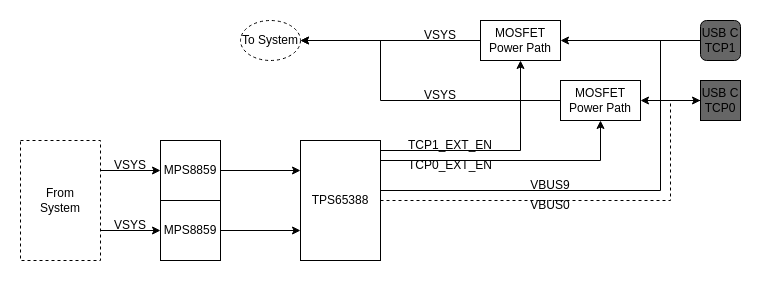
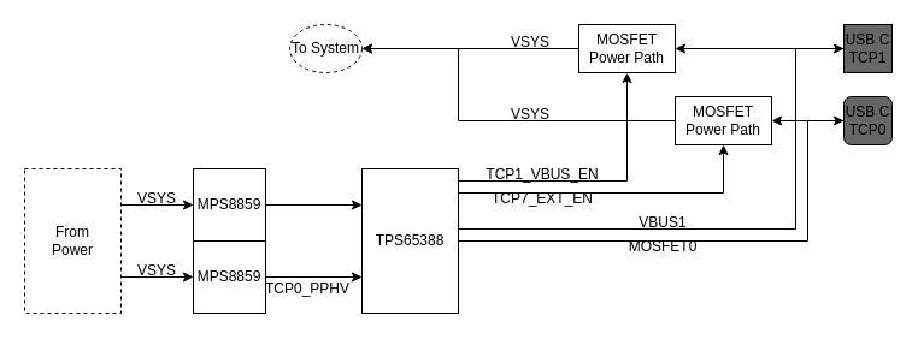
  <mxCell id="0" />
  <mxCell id="1" parent="0" />
  <mxCell id="2" style="edgeStyle=orthogonalEdgeStyle;html=1;exitX=1;exitY=0;exitDx=0;exitDy=10;exitPerimeter=0;entryX=0.5;entryY=1;entryDx=0;entryDy=0;rounded=0;" edge="1" parent="1" source="6" target="10"><mxGeometry relative="1" as="geometry" /></mxCell>
  <mxCell id="3" style="edgeStyle=orthogonalEdgeStyle;html=1;exitX=1;exitY=0;exitDx=0;exitDy=20;exitPerimeter=0;entryX=0.5;entryY=1;entryDx=0;entryDy=0;rounded=0;" edge="1" parent="1" source="6" target="8"><mxGeometry relative="1" as="geometry" /></mxCell>
- <mxCell id="4" style="edgeStyle=orthogonalEdgeStyle;html=1;exitX=1;exitY=0;exitDx=0;exitDy=50;exitPerimeter=0;entryX=0;entryY=0.5;entryDx=0;entryDy=0;rounded=0;endArrow=none;" edge="1" parent="1" source="6" target="14"><mxGeometry relative="1" as="geometry"><Array as="points"><mxPoint x="660" y="190" /><mxPoint x="660" y="40" /></Array></mxGeometry></mxCell>
- <mxCell id="5" style="edgeStyle=orthogonalEdgeStyle;html=1;exitX=1;exitY=0;exitDx=0;exitDy=60;exitPerimeter=0;entryX=0;entryY=0.5;entryDx=0;entryDy=0;rounded=0;dashed=1;" edge="1" parent="1" source="6" target="12"><mxGeometry relative="1" as="geometry"><Array as="points"><mxPoint x="670" y="200" /><mxPoint x="670" y="100" /></Array></mxGeometry></mxCell>
+ <mxCell id="4" style="edgeStyle=orthogonalEdgeStyle;html=1;exitX=1;exitY=0;exitDx=0;exitDy=50;exitPerimeter=0;entryX=0;entryY=0.5;entryDx=0;entryDy=0;rounded=0;" edge="1" parent="1" source="6" target="14"><mxGeometry relative="1" as="geometry"><Array as="points"><mxPoint x="660" y="190" /><mxPoint x="660" y="40" /></Array></mxGeometry></mxCell>
+ <mxCell id="5" style="edgeStyle=orthogonalEdgeStyle;html=1;exitX=1;exitY=0;exitDx=0;exitDy=60;exitPerimeter=0;entryX=0;entryY=0.5;entryDx=0;entryDy=0;rounded=0;" edge="1" parent="1" source="6" target="12"><mxGeometry relative="1" as="geometry"><Array as="points"><mxPoint x="670" y="200" /><mxPoint x="670" y="100" /></Array></mxGeometry></mxCell>
  <mxCell id="6" value="TPS65388" style="rounded=0;whiteSpace=wrap;html=1;points=[[1,0,0,0,10],[1,0,0,0,20],[1,0,0,0,30],[1,0,0,0,40],[1,0,0,0,50],[1,0,0,0,60],[1,0,0,0,70],[1,0,0,0,80],[1,0,0,0,90],[1,0,0,0,100],[1,0,0,0,110],[0,0,0,0,10],[0,0,0,0,20],[0,0,0,0,30],[0,0,0,0,40],[0,0,0,0,50],[0,0,0,0,60],[0,0,0,0,70],[0,0,0,0,80],[0,0,0,0,90],[0,0,0,0,100],[0,0,0,0,110],[0,0,0,10,0],[0,0,0,20,0],[0,0,0,30,0],[0,0,0,40,0],[0,0,0,50,0],[0,0,0,60,0],[0,0,0,70,0],[0,1,0,10,0],[0,1,0,20,0],[0,1,0,30,0],[0,1,0,40,0],[0,1,0,50,0],[0,1,0,60,0],[0,1,0,70,0]];" vertex="1" parent="1"><mxGeometry x="300" y="140" width="80" height="120" as="geometry" /></mxCell>
  <mxCell id="7" style="edgeStyle=orthogonalEdgeStyle;html=1;exitX=0;exitY=0.5;exitDx=0;exitDy=0;entryX=1;entryY=0.5;entryDx=0;entryDy=0;rounded=0;" edge="1" parent="1" source="8" target="15"><mxGeometry relative="1" as="geometry"><Array as="points"><mxPoint x="380" y="100" /><mxPoint x="380" y="40" /></Array></mxGeometry></mxCell>
  <mxCell id="8" value="MOSFET&lt;br style=&quot;border-color: var(--border-color);&quot;&gt;Power Path" style="rounded=0;whiteSpace=wrap;html=1;" vertex="1" parent="1"><mxGeometry x="560" y="80" width="80" height="40" as="geometry" /></mxCell>
  <mxCell id="9" style="edgeStyle=orthogonalEdgeStyle;html=1;exitX=0;exitY=0.5;exitDx=0;exitDy=0;entryX=1;entryY=0.5;entryDx=0;entryDy=0;rounded=0;" edge="1" parent="1" source="10" target="15"><mxGeometry relative="1" as="geometry" /></mxCell>
  <mxCell id="10" value="MOSFET&lt;br&gt;Power Path" style="rounded=0;whiteSpace=wrap;html=1;" vertex="1" parent="1"><mxGeometry x="480" y="20" width="80" height="40" as="geometry" /></mxCell>
  <mxCell id="11" style="edgeStyle=orthogonalEdgeStyle;html=1;exitX=0;exitY=0.5;exitDx=0;exitDy=0;entryX=1;entryY=0.5;entryDx=0;entryDy=0;" edge="1" parent="1" source="12" target="8"><mxGeometry relative="1" as="geometry" /></mxCell>
- <mxCell id="12" value="USB C&lt;br&gt;TCP0" style="rounded=0;whiteSpace=wrap;html=1;fillColor=#666666;" vertex="1" parent="1"><mxGeometry x="700" y="80" width="40" height="40" as="geometry" /></mxCell>
+ <mxCell id="12" value="USB C&lt;br&gt;TCP0" style="whiteSpace=wrap;html=1;fillColor=#666666;rounded=1;" vertex="1" parent="1"><mxGeometry x="700" y="80" width="40" height="40" as="geometry" /></mxCell>
  <mxCell id="13" style="edgeStyle=orthogonalEdgeStyle;html=1;exitX=0;exitY=0.5;exitDx=0;exitDy=0;entryX=1;entryY=0.5;entryDx=0;entryDy=0;rounded=0;" edge="1" parent="1" source="14" target="10"><mxGeometry relative="1" as="geometry" /></mxCell>
- <mxCell id="14" value="USB C&lt;br&gt;TCP1" style="whiteSpace=wrap;html=1;fillColor=#666666;rounded=1;" vertex="1" parent="1"><mxGeometry x="700" y="20" width="40" height="40" as="geometry" /></mxCell>
+ <mxCell id="14" value="USB C&lt;br&gt;TCP1" style="rounded=0;whiteSpace=wrap;html=1;fillColor=#666666;" vertex="1" parent="1"><mxGeometry x="700" y="20" width="40" height="40" as="geometry" /></mxCell>
  <mxCell id="15" value="To System" style="ellipse;whiteSpace=wrap;html=1;dashed=1;" vertex="1" parent="1"><mxGeometry x="240" y="20" width="60" height="40" as="geometry" /></mxCell>
  <mxCell id="16" style="edgeStyle=orthogonalEdgeStyle;html=1;exitX=1;exitY=0.5;exitDx=0;exitDy=0;entryX=0;entryY=0;entryDx=0;entryDy=30;entryPerimeter=0;rounded=0;" edge="1" parent="1" source="17" target="6"><mxGeometry relative="1" as="geometry" /></mxCell>
  <mxCell id="17" value="MPS8859" style="rounded=0;whiteSpace=wrap;html=1;" vertex="1" parent="1"><mxGeometry x="160" y="140" width="60" height="60" as="geometry" /></mxCell>
  <mxCell id="18" style="edgeStyle=orthogonalEdgeStyle;html=1;exitX=1;exitY=0.5;exitDx=0;exitDy=0;entryX=0;entryY=0;entryDx=0;entryDy=90;entryPerimeter=0;rounded=0;" edge="1" parent="1" source="19" target="6"><mxGeometry relative="1" as="geometry" /></mxCell>
  <mxCell id="19" value="MPS8859" style="rounded=0;whiteSpace=wrap;html=1;" vertex="1" parent="1"><mxGeometry x="160" y="200" width="60" height="60" as="geometry" /></mxCell>
- <mxCell id="20" value="VBUS0" style="text;html=1;strokeColor=none;fillColor=none;align=center;verticalAlign=middle;whiteSpace=wrap;rounded=0;" vertex="1" parent="1"><mxGeometry x="520" y="200" width="60" height="10" as="geometry" /></mxCell>
- <mxCell id="21" value="VBUS9" style="text;html=1;strokeColor=none;fillColor=none;align=center;verticalAlign=middle;whiteSpace=wrap;rounded=0;" vertex="1" parent="1"><mxGeometry x="520" y="180" width="60" height="10" as="geometry" /></mxCell>
- <mxCell id="23" value="TCP1_EXT_EN" style="text;html=1;strokeColor=none;fillColor=none;align=center;verticalAlign=middle;whiteSpace=wrap;rounded=0;" vertex="1" parent="1"><mxGeometry x="400" y="140" width="100" height="10" as="geometry" /></mxCell>
- <mxCell id="24" value="TCP0_EXT_EN" style="text;html=1;strokeColor=none;fillColor=none;align=center;verticalAlign=middle;whiteSpace=wrap;rounded=0;" vertex="1" parent="1"><mxGeometry x="400" y="160" width="100" height="10" as="geometry" /></mxCell>
+ <mxCell id="20" value="MOSFET0" style="text;html=1;strokeColor=none;fillColor=none;align=center;verticalAlign=middle;whiteSpace=wrap;rounded=0;" vertex="1" parent="1"><mxGeometry x="520" y="200" width="60" height="10" as="geometry" /></mxCell>
+ <mxCell id="21" value="VBUS1" style="text;html=1;strokeColor=none;fillColor=none;align=center;verticalAlign=middle;whiteSpace=wrap;rounded=0;" vertex="1" parent="1"><mxGeometry x="520" y="180" width="60" height="10" as="geometry" /></mxCell>
+ <mxCell id="22" value="TCP0_PPHV" style="text;html=1;strokeColor=none;fillColor=none;align=center;verticalAlign=middle;whiteSpace=wrap;rounded=0;" vertex="1" parent="1"><mxGeometry x="225" y="230" width="60" height="20" as="geometry" /></mxCell>
+ <mxCell id="23" value="TCP1_VBUS_EN" style="text;html=1;strokeColor=none;fillColor=none;align=center;verticalAlign=middle;whiteSpace=wrap;rounded=0;" vertex="1" parent="1"><mxGeometry x="400" y="140" width="100" height="10" as="geometry" /></mxCell>
+ <mxCell id="24" value="TCP7_EXT_EN" style="text;html=1;strokeColor=none;fillColor=none;align=center;verticalAlign=middle;whiteSpace=wrap;rounded=0;" vertex="1" parent="1"><mxGeometry x="400" y="160" width="100" height="10" as="geometry" /></mxCell>
  <mxCell id="25" value="VSYS" style="text;html=1;strokeColor=none;fillColor=none;align=center;verticalAlign=middle;whiteSpace=wrap;rounded=0;" vertex="1" parent="1"><mxGeometry x="410" y="30" width="60" height="10" as="geometry" /></mxCell>
  <mxCell id="26" value="VSYS" style="text;html=1;strokeColor=none;fillColor=none;align=center;verticalAlign=middle;whiteSpace=wrap;rounded=0;" vertex="1" parent="1"><mxGeometry x="410" y="90" width="60" height="10" as="geometry" /></mxCell>
  <mxCell id="27" style="edgeStyle=orthogonalEdgeStyle;rounded=0;html=1;exitX=1;exitY=0.25;exitDx=0;exitDy=0;entryX=0;entryY=0.5;entryDx=0;entryDy=0;" edge="1" parent="1" source="29" target="17"><mxGeometry relative="1" as="geometry" /></mxCell>
  <mxCell id="28" style="edgeStyle=orthogonalEdgeStyle;rounded=0;html=1;exitX=1;exitY=0.75;exitDx=0;exitDy=0;entryX=0;entryY=0.5;entryDx=0;entryDy=0;" edge="1" parent="1" source="29" target="19"><mxGeometry relative="1" as="geometry" /></mxCell>
- <mxCell id="29" value="From&lt;br&gt;System" style="rounded=0;whiteSpace=wrap;html=1;dashed=1;" vertex="1" parent="1"><mxGeometry x="20" y="140" width="80" height="120" as="geometry" /></mxCell>
+ <mxCell id="29" value="From&lt;br&gt;Power" style="rounded=0;whiteSpace=wrap;html=1;dashed=1;" vertex="1" parent="1"><mxGeometry x="20" y="140" width="80" height="120" as="geometry" /></mxCell>
  <mxCell id="30" value="VSYS" style="text;html=1;strokeColor=none;fillColor=none;align=center;verticalAlign=middle;whiteSpace=wrap;rounded=0;" vertex="1" parent="1"><mxGeometry x="100" y="160" width="60" height="10" as="geometry" /></mxCell>
  <mxCell id="31" value="VSYS" style="text;html=1;strokeColor=none;fillColor=none;align=center;verticalAlign=middle;whiteSpace=wrap;rounded=0;" vertex="1" parent="1"><mxGeometry x="100" y="220" width="60" height="10" as="geometry" /></mxCell>
